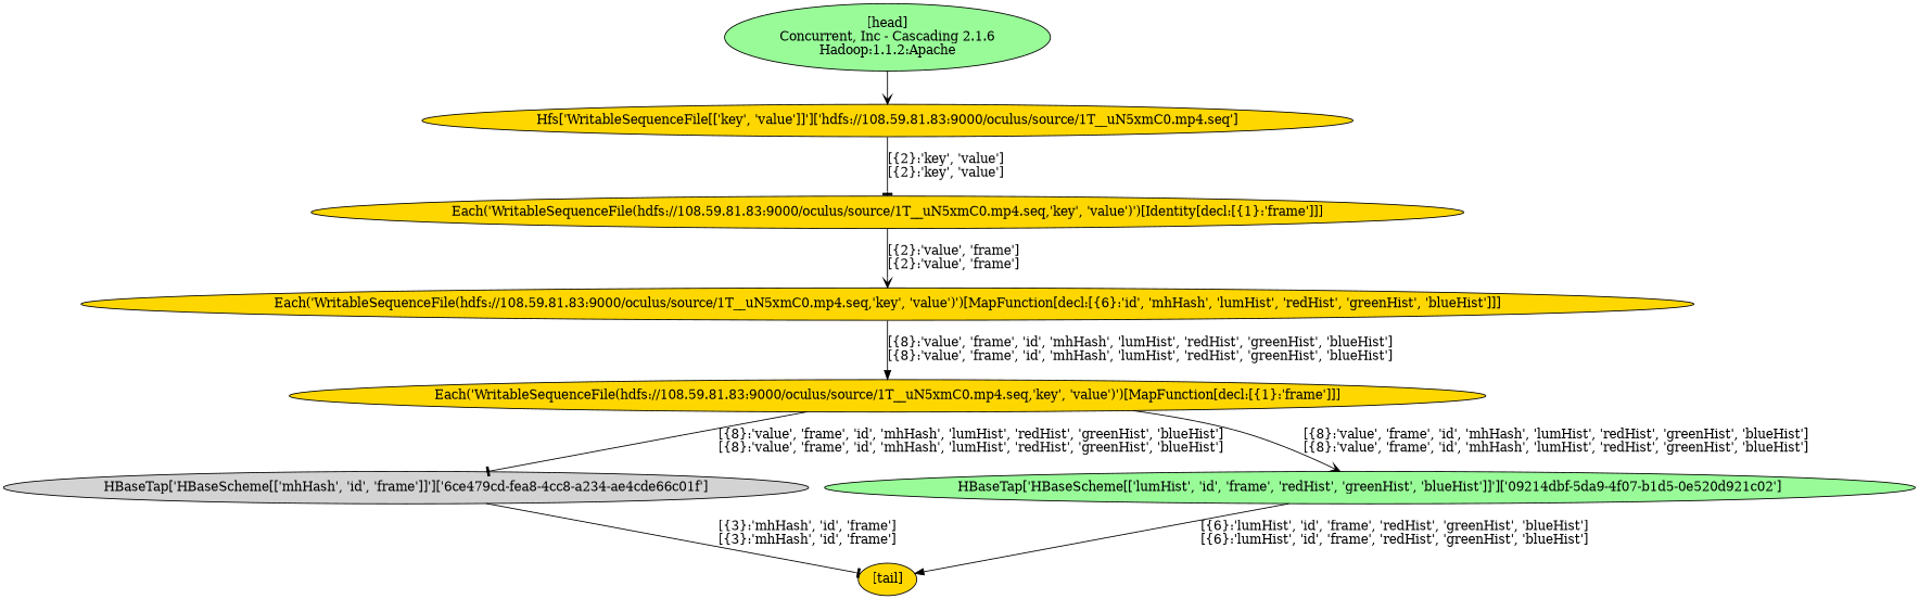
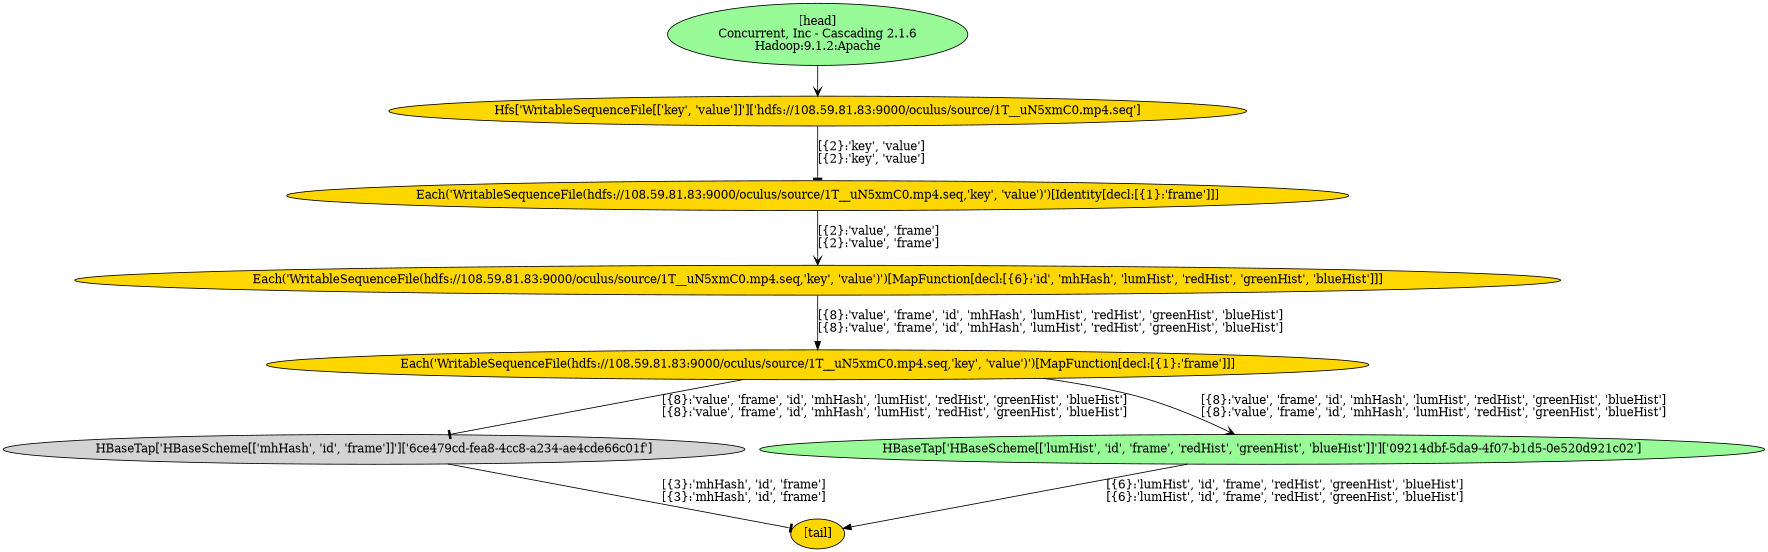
  digraph {
    node [style=filled fillcolor=gold]
    edge [arrowhead=tee]
    n1 [label="HBaseTap['HBaseScheme[['mhHash', 'id', 'frame']]']['6ce479cd-fea8-4cc8-a234-ae4cde66c01f']" fillcolor=lightgrey]
    n2 [label="[tail]"]
    n3 [label="Each('WritableSequenceFile(hdfs://108.59.81.83:9000/oculus/source/1T__uN5xmC0.mp4.seq,'key', 'value')')[MapFunction[decl:[{1}:'frame']]]"]
    n4 [label="HBaseTap['HBaseScheme[['lumHist', 'id', 'frame', 'redHist', 'greenHist', 'blueHist']]']['09214dbf-5da9-4f07-b1d5-0e520d921c02']" fillcolor=palegreen]
    n5 [label="Each('WritableSequenceFile(hdfs://108.59.81.83:9000/oculus/source/1T__uN5xmC0.mp4.seq,'key', 'value')')[MapFunction[decl:[{6}:'id', 'mhHash', 'lumHist', 'redHist', 'greenHist', 'blueHist']]]"]
    n6 [label="Each('WritableSequenceFile(hdfs://108.59.81.83:9000/oculus/source/1T__uN5xmC0.mp4.seq,'key', 'value')')[Identity[decl:[{1}:'frame']]]"]
    n7 [label="Hfs['WritableSequenceFile[['key', 'value']]']['hdfs://108.59.81.83:9000/oculus/source/1T__uN5xmC0.mp4.seq']"]
-   n8 [label="[head]\nConcurrent, Inc - Cascading 2.1.6\nHadoop:1.1.2:Apache" fillcolor=palegreen]
+   n8 [label="[head]\nConcurrent, Inc - Cascading 2.1.6\nHadoop:9.1.2:Apache" fillcolor=palegreen]
    n1 -> n2 [label="[{3}:'mhHash', 'id', 'frame']\n[{3}:'mhHash', 'id', 'frame']"]
    n3 -> n1 [label="[{8}:'value', 'frame', 'id', 'mhHash', 'lumHist', 'redHist', 'greenHist', 'blueHist']\n[{8}:'value', 'frame', 'id', 'mhHash', 'lumHist', 'redHist', 'greenHist', 'blueHist']"]
    n3 -> n4 [label="[{8}:'value', 'frame', 'id', 'mhHash', 'lumHist', 'redHist', 'greenHist', 'blueHist']\n[{8}:'value', 'frame', 'id', 'mhHash', 'lumHist', 'redHist', 'greenHist', 'blueHist']" arrowhead=vee]
    n4 -> n2 [label="[{6}:'lumHist', 'id', 'frame', 'redHist', 'greenHist', 'blueHist']\n[{6}:'lumHist', 'id', 'frame', 'redHist', 'greenHist', 'blueHist']" arrowhead=normal]
    n5 -> n3 [label="[{8}:'value', 'frame', 'id', 'mhHash', 'lumHist', 'redHist', 'greenHist', 'blueHist']\n[{8}:'value', 'frame', 'id', 'mhHash', 'lumHist', 'redHist', 'greenHist', 'blueHist']" arrowhead=normal]
    n6 -> n5 [label="[{2}:'value', 'frame']\n[{2}:'value', 'frame']" arrowhead=vee]
    n7 -> n6 [label="[{2}:'key', 'value']\n[{2}:'key', 'value']"]
    n8 -> n7 [arrowhead=vee]
  }
